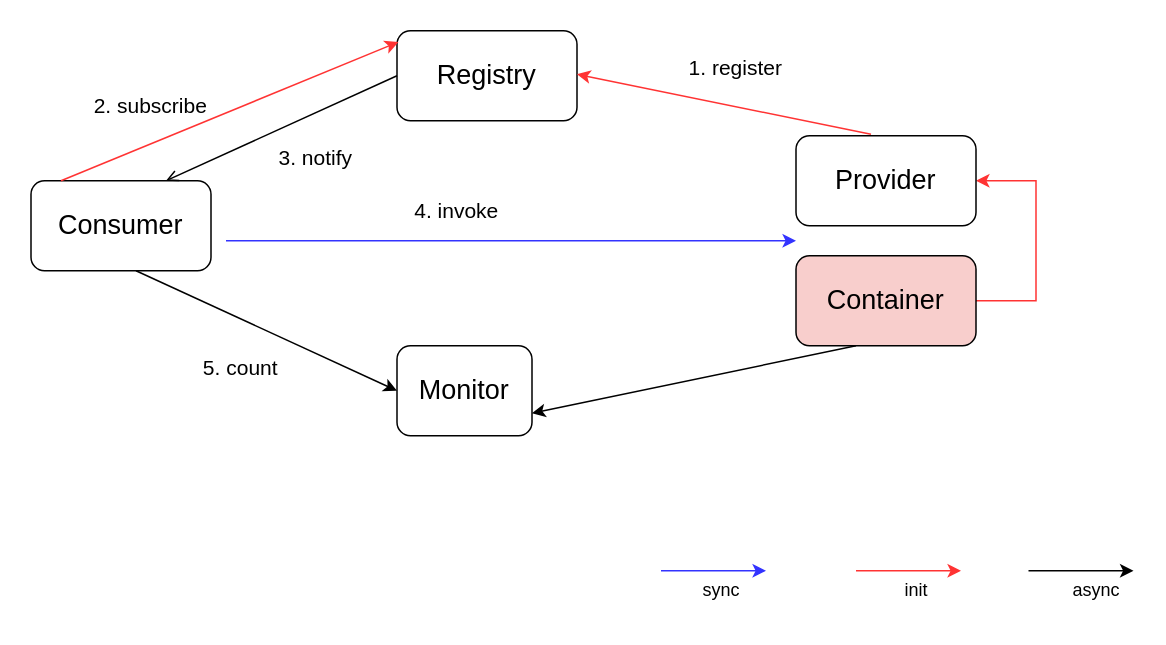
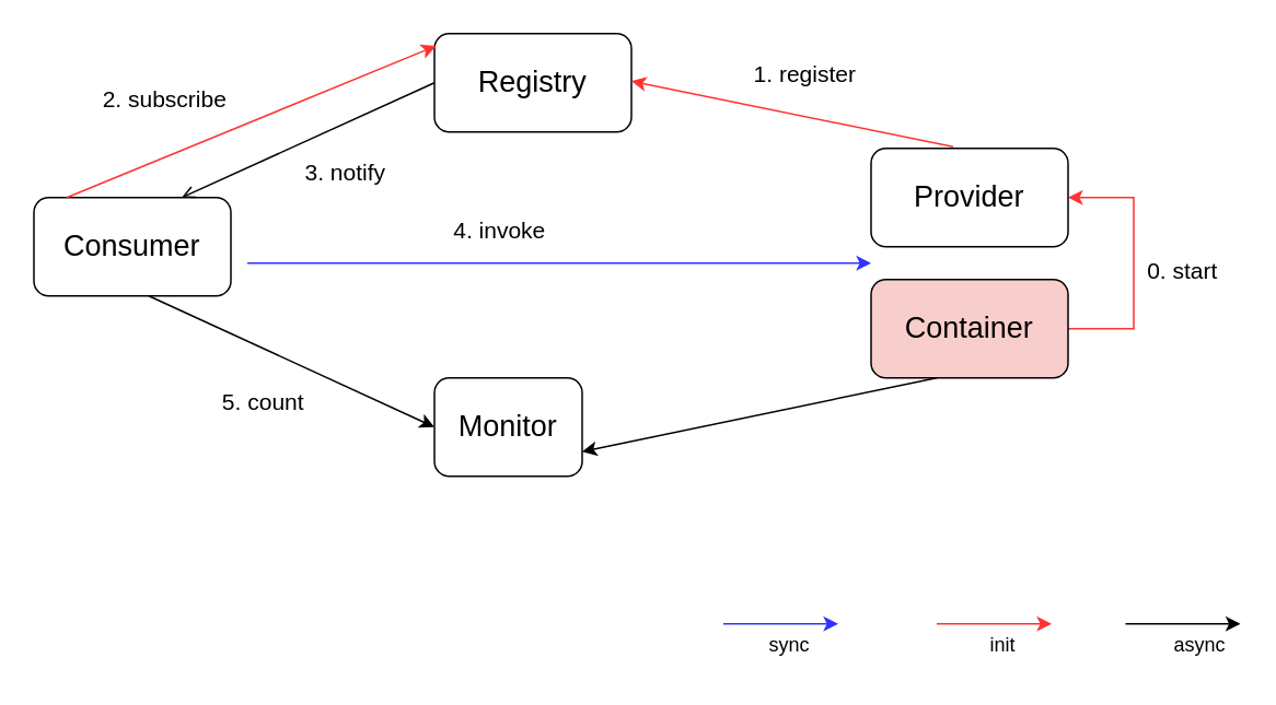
  <mxCell id="0" />
  <mxCell id="1" parent="0" />
  <mxCell id="2" value="" style="endArrow=classic;html=1;rounded=0;entryX=1;entryY=0.5;entryDx=0;entryDy=0;strokeColor=#FF3333;" edge="1" parent="1" target="4"><mxGeometry width="50" height="50" relative="1" as="geometry"><mxPoint x="650" y="200" as="sourcePoint" /><mxPoint x="710" y="120" as="targetPoint" /><Array as="points"><mxPoint x="690" y="200" /><mxPoint x="690" y="120" /></Array></mxGeometry></mxCell>
  <mxCell id="3" value="&lt;font style=&quot;font-size: 18px;&quot;&gt;Consumer&lt;/font&gt;" style="rounded=1;whiteSpace=wrap;html=1;" vertex="1" parent="1"><mxGeometry x="20" y="120" width="120" height="60" as="geometry" /></mxCell>
  <mxCell id="4" value="&lt;font style=&quot;font-size: 18px;&quot;&gt;Provider&lt;/font&gt;" style="rounded=1;whiteSpace=wrap;html=1;" vertex="1" parent="1"><mxGeometry x="530" y="90" width="120" height="60" as="geometry" /></mxCell>
  <mxCell id="5" value="&lt;font style=&quot;font-size: 18px;&quot;&gt;Container&lt;/font&gt;" style="rounded=1;whiteSpace=wrap;html=1;fillColor=#f8cecc;" vertex="1" parent="1"><mxGeometry x="530" y="170" width="120" height="60" as="geometry" /></mxCell>
  <mxCell id="6" value="&lt;font style=&quot;font-size: 18px;&quot;&gt;Registry&lt;/font&gt;" style="rounded=1;whiteSpace=wrap;html=1;" vertex="1" parent="1"><mxGeometry x="264" y="20" width="120" height="60" as="geometry" /></mxCell>
  <mxCell id="7" value="&lt;font style=&quot;font-size: 18px;&quot;&gt;Monitor&lt;/font&gt;" style="rounded=1;whiteSpace=wrap;html=1;" vertex="1" parent="1"><mxGeometry x="264" y="230" width="90" height="60" as="geometry" /></mxCell>
+ <mxCell id="8" value="&lt;font style=&quot;font-size: 14px;&quot;&gt;0. start&lt;/font&gt;" style="text;html=1;strokeColor=none;fillColor=none;align=center;verticalAlign=middle;whiteSpace=wrap;rounded=0;" vertex="1" parent="1"><mxGeometry x="690" y="150" width="60" height="30" as="geometry" /></mxCell>
  <mxCell id="9" value="" style="endArrow=classic;html=1;rounded=0;entryX=1;entryY=0.5;entryDx=0;entryDy=0;strokeColor=#FF3333;" edge="1" parent="1"><mxGeometry width="50" height="50" relative="1" as="geometry"><mxPoint x="580" y="89" as="sourcePoint" /><mxPoint x="384" y="49" as="targetPoint" /></mxGeometry></mxCell>
  <mxCell id="10" value="&lt;font style=&quot;font-size: 14px;&quot;&gt;1. register&lt;/font&gt;" style="text;html=1;strokeColor=none;fillColor=none;align=center;verticalAlign=middle;whiteSpace=wrap;rounded=0;" vertex="1" parent="1"><mxGeometry x="450" y="30" width="80" height="30" as="geometry" /></mxCell>
  <mxCell id="11" value="" style="endArrow=classic;html=1;rounded=0;entryX=0.008;entryY=0.125;entryDx=0;entryDy=0;entryPerimeter=0;strokeColor=#FF3333;" edge="1" parent="1" target="6"><mxGeometry width="50" height="50" relative="1" as="geometry"><mxPoint x="40" y="120" as="sourcePoint" /><mxPoint x="90" y="70" as="targetPoint" /></mxGeometry></mxCell>
- <mxCell id="12" value="&lt;font style=&quot;font-size: 14px;&quot;&gt;2. subscribe&lt;/font&gt;" style="text;html=1;strokeColor=none;fillColor=none;align=center;verticalAlign=middle;whiteSpace=wrap;rounded=0;" vertex="1" parent="1"><mxGeometry x="50" y="50" width="100" height="40" as="geometry" /></mxCell>
+ <mxCell id="12" value="&lt;font style=&quot;font-size: 14px;&quot;&gt;2. subscribe&lt;/font&gt;" style="text;html=1;strokeColor=none;fillColor=none;align=center;verticalAlign=middle;whiteSpace=wrap;rounded=0;" vertex="1" parent="1"><mxGeometry x="50" y="40" width="100" height="40" as="geometry" /></mxCell>
  <mxCell id="13" value="" style="endArrow=open;html=1;rounded=0;exitX=0;exitY=0.5;exitDx=0;exitDy=0;entryX=0.75;entryY=0;entryDx=0;entryDy=0;" edge="1" parent="1" source="6" target="3"><mxGeometry width="50" height="50" relative="1" as="geometry"><mxPoint x="260" y="60" as="sourcePoint" /><mxPoint x="310" y="10" as="targetPoint" /></mxGeometry></mxCell>
  <mxCell id="14" value="&lt;font style=&quot;font-size: 14px;&quot;&gt;3. notify&lt;/font&gt;" style="text;html=1;strokeColor=none;fillColor=none;align=center;verticalAlign=middle;whiteSpace=wrap;rounded=0;" vertex="1" parent="1"><mxGeometry x="180" y="90" width="60" height="30" as="geometry" /></mxCell>
  <mxCell id="15" value="" style="endArrow=classic;html=1;rounded=0;strokeColor=#3333FF;" edge="1" parent="1"><mxGeometry width="50" height="50" relative="1" as="geometry"><mxPoint x="150" y="160" as="sourcePoint" /><mxPoint x="530" y="160" as="targetPoint" /></mxGeometry></mxCell>
  <mxCell id="16" value="&lt;font style=&quot;font-size: 14px;&quot;&gt;4. invoke&lt;/font&gt;" style="text;html=1;strokeColor=none;fillColor=none;align=center;verticalAlign=middle;whiteSpace=wrap;rounded=0;" vertex="1" parent="1"><mxGeometry x="249" y="125" width="110" height="30" as="geometry" /></mxCell>
  <mxCell id="17" value="" style="endArrow=classic;html=1;rounded=0;entryX=0;entryY=0.5;entryDx=0;entryDy=0;" edge="1" parent="1" target="7"><mxGeometry width="50" height="50" relative="1" as="geometry"><mxPoint x="90" y="180" as="sourcePoint" /><mxPoint x="140" y="130" as="targetPoint" /></mxGeometry></mxCell>
  <mxCell id="18" value="" style="endArrow=classic;html=1;rounded=0;entryX=1;entryY=0.75;entryDx=0;entryDy=0;" edge="1" parent="1" target="7"><mxGeometry width="50" height="50" relative="1" as="geometry"><mxPoint x="570" y="230" as="sourcePoint" /><mxPoint x="620" y="180" as="targetPoint" /></mxGeometry></mxCell>
  <mxCell id="19" value="&lt;font style=&quot;font-size: 14px;&quot;&gt;5. count&lt;br&gt;&lt;/font&gt;" style="text;html=1;strokeColor=none;fillColor=none;align=center;verticalAlign=middle;whiteSpace=wrap;rounded=0;" vertex="1" parent="1"><mxGeometry x="130" y="230" width="60" height="30" as="geometry" /></mxCell>
  <mxCell id="20" value="" style="endArrow=classic;html=1;rounded=0;strokeColor=#3333FF;" edge="1" parent="1"><mxGeometry width="50" height="50" relative="1" as="geometry"><mxPoint x="440" y="380" as="sourcePoint" /><mxPoint x="510" y="380" as="targetPoint" /></mxGeometry></mxCell>
  <mxCell id="21" value="" style="endArrow=classic;html=1;rounded=0;strokeColor=#FF3333;" edge="1" parent="1"><mxGeometry width="50" height="50" relative="1" as="geometry"><mxPoint x="570" y="380" as="sourcePoint" /><mxPoint x="640" y="380" as="targetPoint" /></mxGeometry></mxCell>
  <mxCell id="22" value="" style="endArrow=classic;html=1;rounded=0;" edge="1" parent="1"><mxGeometry width="50" height="50" relative="1" as="geometry"><mxPoint x="685" y="380" as="sourcePoint" /><mxPoint x="755" y="380" as="targetPoint" /></mxGeometry></mxCell>
  <mxCell id="23" value="sync&lt;br&gt;" style="text;html=1;align=center;verticalAlign=middle;resizable=0;points=[];autosize=1;strokeColor=none;fillColor=none;" vertex="1" parent="1"><mxGeometry x="455" y="378" width="50" height="30" as="geometry" /></mxCell>
  <mxCell id="24" value="init" style="text;html=1;align=center;verticalAlign=middle;resizable=0;points=[];autosize=1;strokeColor=none;fillColor=none;" vertex="1" parent="1"><mxGeometry x="590" y="378" width="40" height="30" as="geometry" /></mxCell>
  <mxCell id="25" value="async&lt;br&gt;" style="text;html=1;align=center;verticalAlign=middle;resizable=0;points=[];autosize=1;strokeColor=none;fillColor=none;" vertex="1" parent="1"><mxGeometry x="705" y="378" width="50" height="30" as="geometry" /></mxCell>
